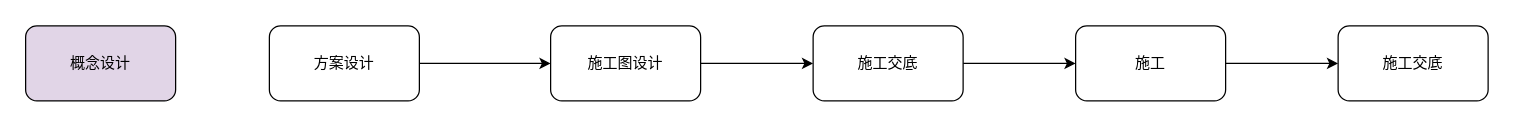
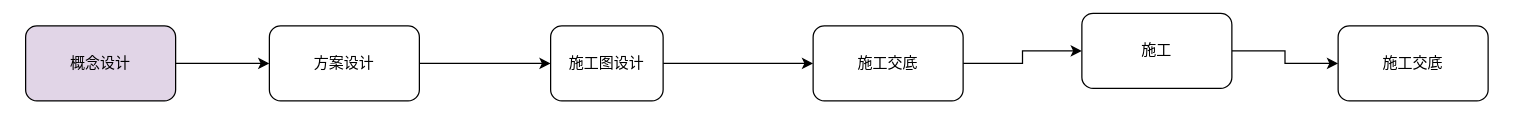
  <mxCell id="0" />
  <mxCell id="1" parent="0" />
+ <mxCell id="2" style="edgeStyle=orthogonalEdgeStyle;rounded=0;orthogonalLoop=1;jettySize=auto;html=1;" edge="1" parent="1" source="3" target="5"><mxGeometry relative="1" as="geometry" /></mxCell>
  <mxCell id="3" value="概念设计" style="rounded=1;whiteSpace=wrap;html=1;fillColor=#e1d5e7;" vertex="1" parent="1"><mxGeometry x="20" y="20" width="120" height="60" as="geometry" /></mxCell>
  <mxCell id="4" style="edgeStyle=orthogonalEdgeStyle;rounded=0;orthogonalLoop=1;jettySize=auto;html=1;" edge="1" parent="1" source="5" target="7"><mxGeometry relative="1" as="geometry" /></mxCell>
  <mxCell id="5" value="方案设计" style="rounded=1;whiteSpace=wrap;html=1;" vertex="1" parent="1"><mxGeometry x="215" y="20" width="120" height="60" as="geometry" /></mxCell>
  <mxCell id="6" style="edgeStyle=orthogonalEdgeStyle;rounded=0;orthogonalLoop=1;jettySize=auto;html=1;" edge="1" parent="1" source="7" target="9"><mxGeometry relative="1" as="geometry" /></mxCell>
- <mxCell id="7" value="施工图设计" style="rounded=1;whiteSpace=wrap;html=1;" vertex="1" parent="1"><mxGeometry x="440" y="20" width="120" height="60" as="geometry" /></mxCell>
+ <mxCell id="7" value="施工图设计" style="rounded=1;whiteSpace=wrap;html=1;" vertex="1" parent="1"><mxGeometry x="440" y="20" width="90" height="60" as="geometry" /></mxCell>
  <mxCell id="8" style="edgeStyle=orthogonalEdgeStyle;rounded=0;orthogonalLoop=1;jettySize=auto;html=1;" edge="1" parent="1" source="9" target="11"><mxGeometry relative="1" as="geometry" /></mxCell>
  <mxCell id="9" value="施工交底" style="rounded=1;whiteSpace=wrap;html=1;" vertex="1" parent="1"><mxGeometry x="650" y="20" width="120" height="60" as="geometry" /></mxCell>
  <mxCell id="10" style="edgeStyle=orthogonalEdgeStyle;rounded=0;orthogonalLoop=1;jettySize=auto;html=1;" edge="1" parent="1" source="11" target="12"><mxGeometry relative="1" as="geometry" /></mxCell>
- <mxCell id="11" value="施工" style="rounded=1;whiteSpace=wrap;html=1;" vertex="1" parent="1"><mxGeometry x="860" y="20" width="120" height="60" as="geometry" /></mxCell>
+ <mxCell id="11" value="施工" style="rounded=1;whiteSpace=wrap;html=1;" vertex="1" parent="1"><mxGeometry x="865" y="10" width="120" height="60" as="geometry" /></mxCell>
  <mxCell id="12" value="施工交底" style="rounded=1;whiteSpace=wrap;html=1;" vertex="1" parent="1"><mxGeometry x="1070" y="20" width="120" height="60" as="geometry" /></mxCell>
